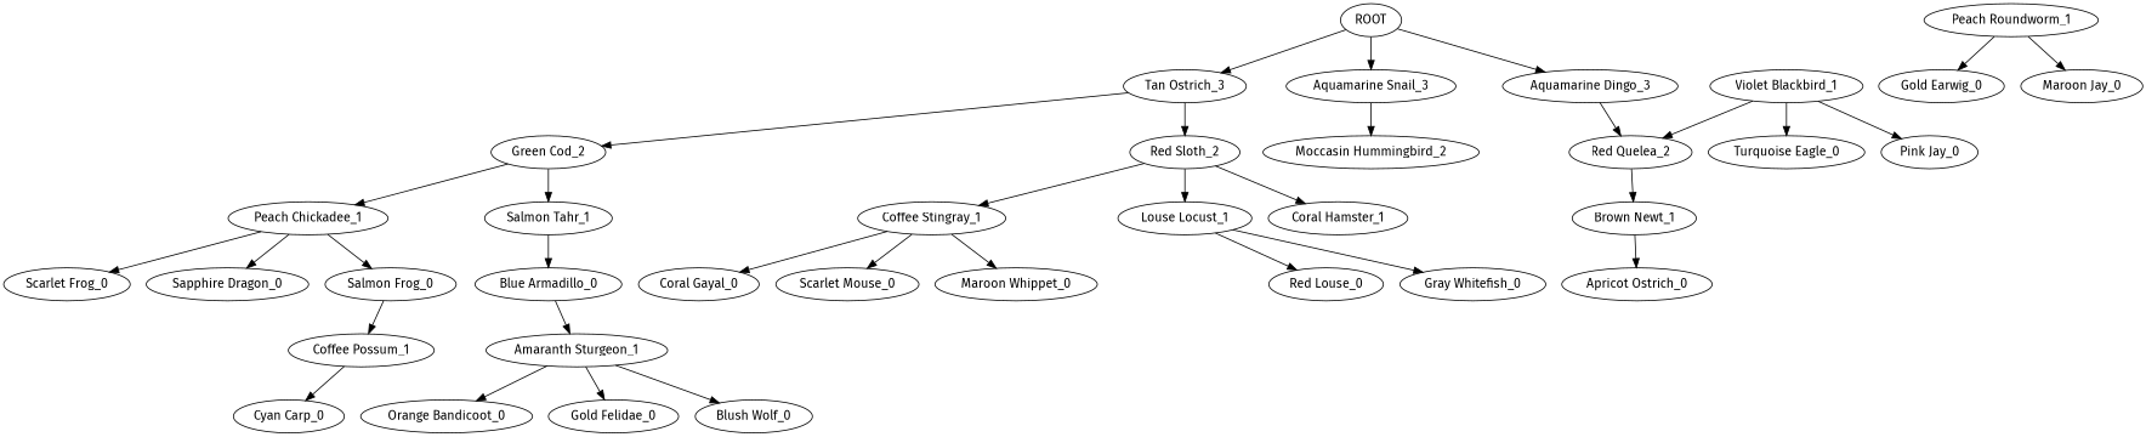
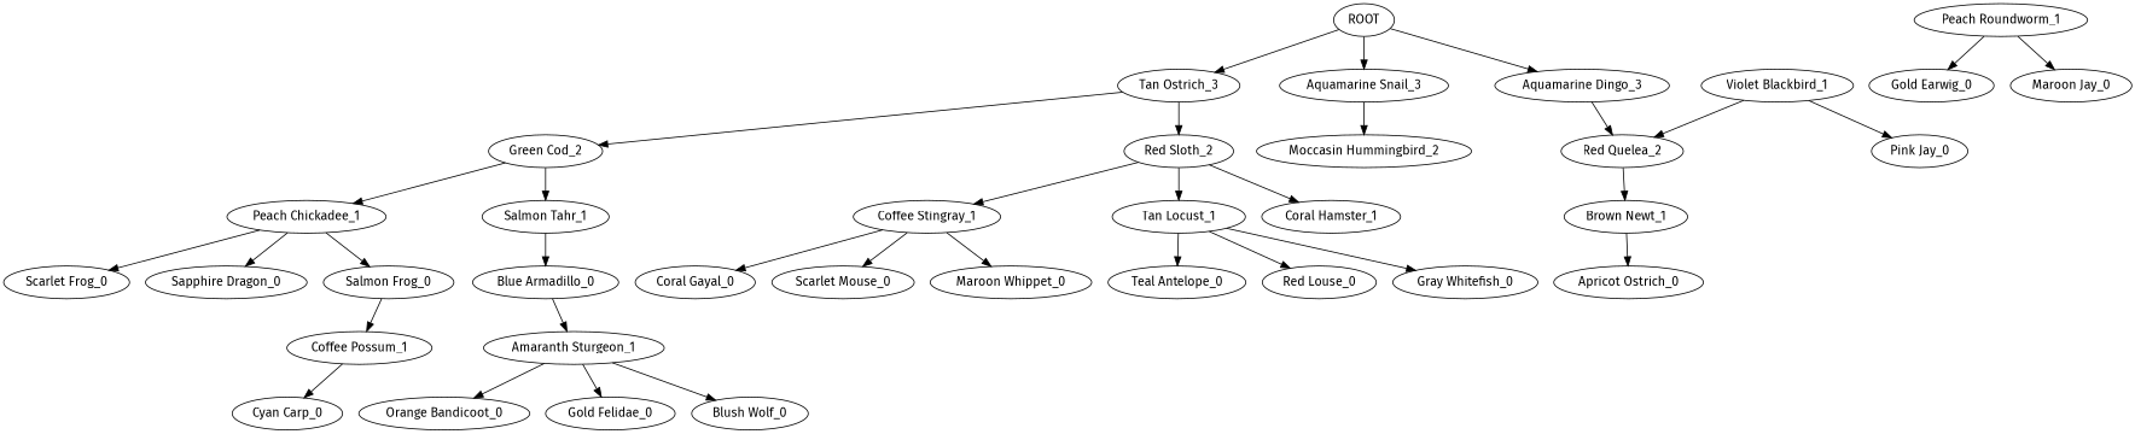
  digraph {
    fontname="Fira Sans"
    node [fontname="Fira Sans"]
    edge [fontname="Fira Sans"]
    ROOT
    "Aquamarine Dingo_3"
    "Tan Ostrich_3"
    "Aquamarine Snail_3"
    "Red Quelea_2"
    "Red Sloth_2"
    "Green Cod_2"
    "Moccasin Hummingbird_2"
    "Brown Newt_1"
-   "Tan Locust_1" [label="Louse Locust_1"]
+   "Tan Locust_1"
    "Coral Hamster_1"
    "Coffee Stingray_1"
    "Peach Chickadee_1"
    "Salmon Tahr_1"
    "Apricot Ostrich_0"
    "Violet Blackbird_1"
-   "Turquoise Eagle_0"
    "Pink Jay_0"
    "Gray Whitefish_0"
+   "Teal Antelope_0"
    "Red Louse_0"
    "Maroon Whippet_0"
    "Coral Gayal_0"
    n24 [label="Scarlet Mouse_0"]
    "Coffee Possum_1"
    "Cyan Carp_0"
    "Salmon Frog_0"
    "Scarlet Frog_0"
    "Sapphire Dragon_0"
    "Blue Armadillo_0"
    "Amaranth Sturgeon_1"
    "Blush Wolf_0"
    "Orange Bandicoot_0"
    "Gold Felidae_0"
    "Peach Roundworm_1"
    "Gold Earwig_0"
    "Maroon Jay_0"
    ROOT -> "Aquamarine Dingo_3"
    ROOT -> "Tan Ostrich_3"
    ROOT -> "Aquamarine Snail_3"
    "Aquamarine Dingo_3" -> "Red Quelea_2"
    "Tan Ostrich_3" -> "Red Sloth_2"
    "Tan Ostrich_3" -> "Green Cod_2"
    "Aquamarine Snail_3" -> "Moccasin Hummingbird_2"
    "Red Quelea_2" -> "Brown Newt_1"
    "Red Sloth_2" -> "Tan Locust_1"
    "Red Sloth_2" -> "Coral Hamster_1"
    "Red Sloth_2" -> "Coffee Stingray_1"
    "Green Cod_2" -> "Peach Chickadee_1"
    "Green Cod_2" -> "Salmon Tahr_1"
    "Brown Newt_1" -> "Apricot Ostrich_0"
    "Tan Locust_1" -> "Gray Whitefish_0"
+   "Tan Locust_1" -> "Teal Antelope_0"
    "Tan Locust_1" -> "Red Louse_0"
    "Coffee Stingray_1" -> "Maroon Whippet_0"
    "Coffee Stingray_1" -> "Coral Gayal_0"
    "Coffee Stingray_1" -> n24
    "Peach Chickadee_1" -> "Salmon Frog_0"
    "Peach Chickadee_1" -> "Scarlet Frog_0"
    "Peach Chickadee_1" -> "Sapphire Dragon_0"
    "Salmon Tahr_1" -> "Blue Armadillo_0"
    "Violet Blackbird_1" -> "Red Quelea_2"
-   "Violet Blackbird_1" -> "Turquoise Eagle_0"
    "Violet Blackbird_1" -> "Pink Jay_0"
    "Coffee Possum_1" -> "Cyan Carp_0"
    "Salmon Frog_0" -> "Coffee Possum_1"
    "Blue Armadillo_0" -> "Amaranth Sturgeon_1"
    "Amaranth Sturgeon_1" -> "Blush Wolf_0"
    "Amaranth Sturgeon_1" -> "Orange Bandicoot_0"
    "Amaranth Sturgeon_1" -> "Gold Felidae_0"
    "Peach Roundworm_1" -> "Gold Earwig_0"
    "Peach Roundworm_1" -> "Maroon Jay_0"
  }
